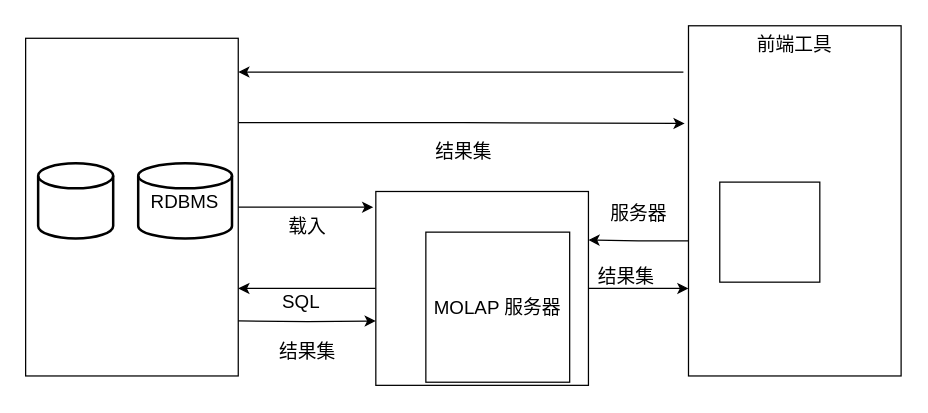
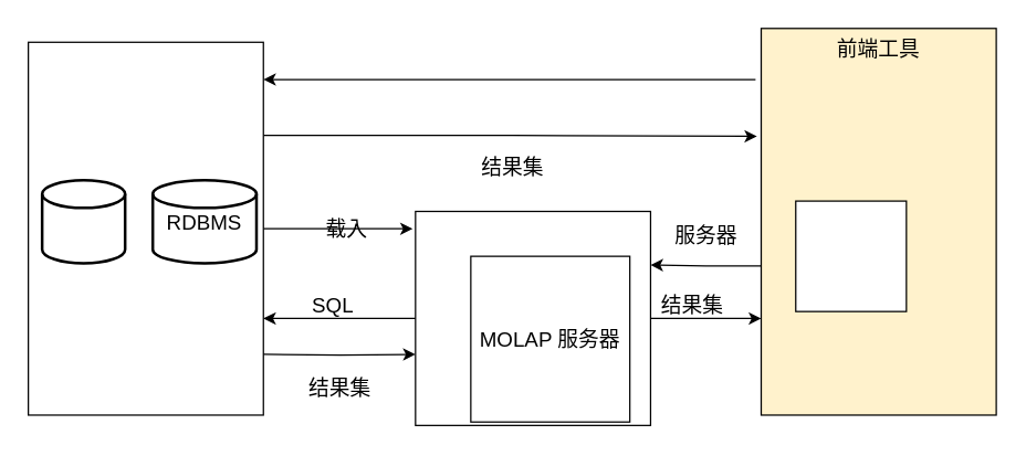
  <mxCell id="0" />
  <mxCell id="1" parent="0" />
  <mxCell id="2" style="edgeStyle=orthogonalEdgeStyle;rounded=0;orthogonalLoop=1;jettySize=auto;html=1;exitX=1;exitY=0.5;exitDx=0;exitDy=0;entryX=-0.012;entryY=0.081;entryDx=0;entryDy=0;entryPerimeter=0;fontSize=15;" edge="1" parent="1" source="4" target="8"><mxGeometry relative="1" as="geometry" /></mxCell>
  <mxCell id="3" style="edgeStyle=orthogonalEdgeStyle;rounded=0;orthogonalLoop=1;jettySize=auto;html=1;exitX=1;exitY=0.25;exitDx=0;exitDy=0;entryX=-0.018;entryY=0.279;entryDx=0;entryDy=0;entryPerimeter=0;fontSize=15;" edge="1" parent="1" source="4" target="11"><mxGeometry relative="1" as="geometry" /></mxCell>
  <mxCell id="4" value="" style="rounded=0;whiteSpace=wrap;html=1;fontSize=15;" vertex="1" parent="1"><mxGeometry x="20" y="30" width="170" height="270" as="geometry" /></mxCell>
  <mxCell id="5" style="edgeStyle=orthogonalEdgeStyle;rounded=0;orthogonalLoop=1;jettySize=auto;html=1;entryX=0;entryY=0.668;entryDx=0;entryDy=0;entryPerimeter=0;fontSize=15;" parent="1" target="8" edge="1"><mxGeometry relative="1" as="geometry"><mxPoint x="190" y="256" as="sourcePoint" /></mxGeometry></mxCell>
  <mxCell id="6" style="edgeStyle=orthogonalEdgeStyle;rounded=0;orthogonalLoop=1;jettySize=auto;html=1;exitX=1;exitY=0.5;exitDx=0;exitDy=0;entryX=0;entryY=0.75;entryDx=0;entryDy=0;fontSize=15;" parent="1" source="8" target="11" edge="1"><mxGeometry relative="1" as="geometry" /></mxCell>
  <mxCell id="7" style="edgeStyle=orthogonalEdgeStyle;rounded=0;orthogonalLoop=1;jettySize=auto;html=1;exitX=0;exitY=0.5;exitDx=0;exitDy=0;fontSize=15;" parent="1" source="8" edge="1"><mxGeometry relative="1" as="geometry"><mxPoint x="190" y="230" as="targetPoint" /></mxGeometry></mxCell>
  <mxCell id="8" value="" style="rounded=0;whiteSpace=wrap;html=1;fontSize=15;" parent="1" vertex="1"><mxGeometry x="300" y="152.5" width="170" height="155" as="geometry" /></mxCell>
  <mxCell id="9" style="edgeStyle=orthogonalEdgeStyle;rounded=0;orthogonalLoop=1;jettySize=auto;html=1;exitX=0;exitY=0.614;exitDx=0;exitDy=0;entryX=1;entryY=0.25;entryDx=0;entryDy=0;fontSize=15;exitPerimeter=0;" parent="1" source="11" target="8" edge="1"><mxGeometry relative="1" as="geometry" /></mxCell>
  <mxCell id="10" style="edgeStyle=orthogonalEdgeStyle;rounded=0;orthogonalLoop=1;jettySize=auto;html=1;exitX=-0.024;exitY=0.132;exitDx=0;exitDy=0;entryX=1;entryY=0.1;entryDx=0;entryDy=0;entryPerimeter=0;exitPerimeter=0;fontSize=15;" edge="1" parent="1" source="11" target="4"><mxGeometry relative="1" as="geometry" /></mxCell>
- <mxCell id="11" value="前端工具" style="rounded=0;whiteSpace=wrap;html=1;fontSize=15;horizontal=1;verticalAlign=top;" parent="1" vertex="1"><mxGeometry x="550" y="20" width="170" height="280" as="geometry" /></mxCell>
+ <mxCell id="11" value="前端工具" style="rounded=0;whiteSpace=wrap;html=1;fontSize=15;horizontal=1;verticalAlign=top;fillColor=#fff2cc;" parent="1" vertex="1"><mxGeometry x="550" y="20" width="170" height="280" as="geometry" /></mxCell>
  <mxCell id="12" value="MOLAP 服务器" style="whiteSpace=wrap;html=1;aspect=fixed;fontSize=15;" parent="1" vertex="1"><mxGeometry x="340" y="185" width="115" height="120" as="geometry" /></mxCell>
  <mxCell id="13" value="" style="whiteSpace=wrap;html=1;aspect=fixed;fontSize=15;horizontal=0;verticalAlign=top;" parent="1" vertex="1"><mxGeometry x="575" y="145" width="80" height="80" as="geometry" /></mxCell>
  <mxCell id="14" value="RDBMS" style="strokeWidth=2;html=1;shape=mxgraph.flowchart.database;whiteSpace=wrap;fontSize=15;" parent="1" vertex="1"><mxGeometry x="110" y="130" width="75" height="60" as="geometry" /></mxCell>
  <mxCell id="15" value="" style="strokeWidth=2;html=1;shape=mxgraph.flowchart.database;whiteSpace=wrap;fontSize=15;" parent="1" vertex="1"><mxGeometry x="30" y="130" width="60" height="60" as="geometry" /></mxCell>
  <mxCell id="16" value="服务器" style="text;html=1;align=center;verticalAlign=middle;resizable=0;points=[];autosize=1;strokeColor=none;fillColor=none;fontSize=15;" parent="1" vertex="1"><mxGeometry x="470" y="155" width="80" height="30" as="geometry" /></mxCell>
  <mxCell id="17" value="结果集" style="text;html=1;align=center;verticalAlign=middle;resizable=0;points=[];autosize=1;strokeColor=none;fillColor=none;fontSize=15;" parent="1" vertex="1"><mxGeometry x="465" y="205" width="70" height="30" as="geometry" /></mxCell>
- <mxCell id="18" value="载入" style="text;html=1;align=center;verticalAlign=middle;resizable=0;points=[];autosize=1;strokeColor=none;fillColor=none;fontSize=15;" parent="1" vertex="1"><mxGeometry x="220" y="165" width="50" height="30" as="geometry" /></mxCell>
+ <mxCell id="18" value="载入" style="text;html=1;align=center;verticalAlign=middle;resizable=0;points=[];autosize=1;strokeColor=none;fillColor=none;fontSize=15;" parent="1" vertex="1"><mxGeometry x="225" y="150" width="50" height="30" as="geometry" /></mxCell>
  <mxCell id="19" value="结果集" style="text;html=1;align=center;verticalAlign=middle;resizable=0;points=[];autosize=1;strokeColor=none;fillColor=none;fontSize=15;" parent="1" vertex="1"><mxGeometry x="210" y="265" width="70" height="30" as="geometry" /></mxCell>
- <mxCell id="20" value="SQL" style="text;html=1;align=center;verticalAlign=middle;resizable=0;points=[];autosize=1;strokeColor=none;fillColor=none;fontSize=15;" vertex="1" parent="1"><mxGeometry x="215" y="225" width="50" height="30" as="geometry" /></mxCell>
+ <mxCell id="20" value="SQL" style="text;html=1;align=center;verticalAlign=middle;resizable=0;points=[];autosize=1;strokeColor=none;fillColor=none;fontSize=15;" vertex="1" parent="1"><mxGeometry x="215" y="205" width="50" height="30" as="geometry" /></mxCell>
  <mxCell id="21" value="结果集" style="text;html=1;align=center;verticalAlign=middle;resizable=0;points=[];autosize=1;strokeColor=none;fillColor=none;fontSize=15;" vertex="1" parent="1"><mxGeometry x="335" y="105" width="70" height="30" as="geometry" /></mxCell>
